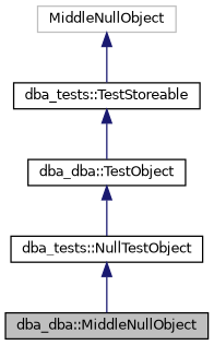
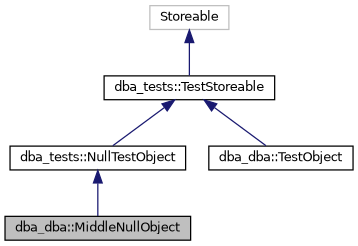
  digraph {
    node [color=black fillcolor=white fontname=Helvetica fontsize=10 shape=record style=filled]
    edge [color=midnightblue dir=back fontname=Helvetica fontsize=10 labelfontname=Helvetica labelfontsize=10 style=solid]
    n1 [fillcolor=grey75 fontcolor=black height=0.2 label="dba_dba::MiddleNullObject" width=0.4]
    n2 [height=0.2 label="dba_tests::NullTestObject" width=0.4]
    n3 [height=0.2 label="dba_dba::TestObject" width=0.4]
    n4 [height=0.2 label="dba_tests::TestStoreable" width=0.4]
-   n5 [color=grey75 height=0.2 label=MiddleNullObject width=0.4]
+   n5 [color=grey75 height=0.2 label=Storeable width=0.4]
    n2 -> n1
-   n3 -> n2
+   n4 -> n2
    n4 -> n3
    n5 -> n4
  }
